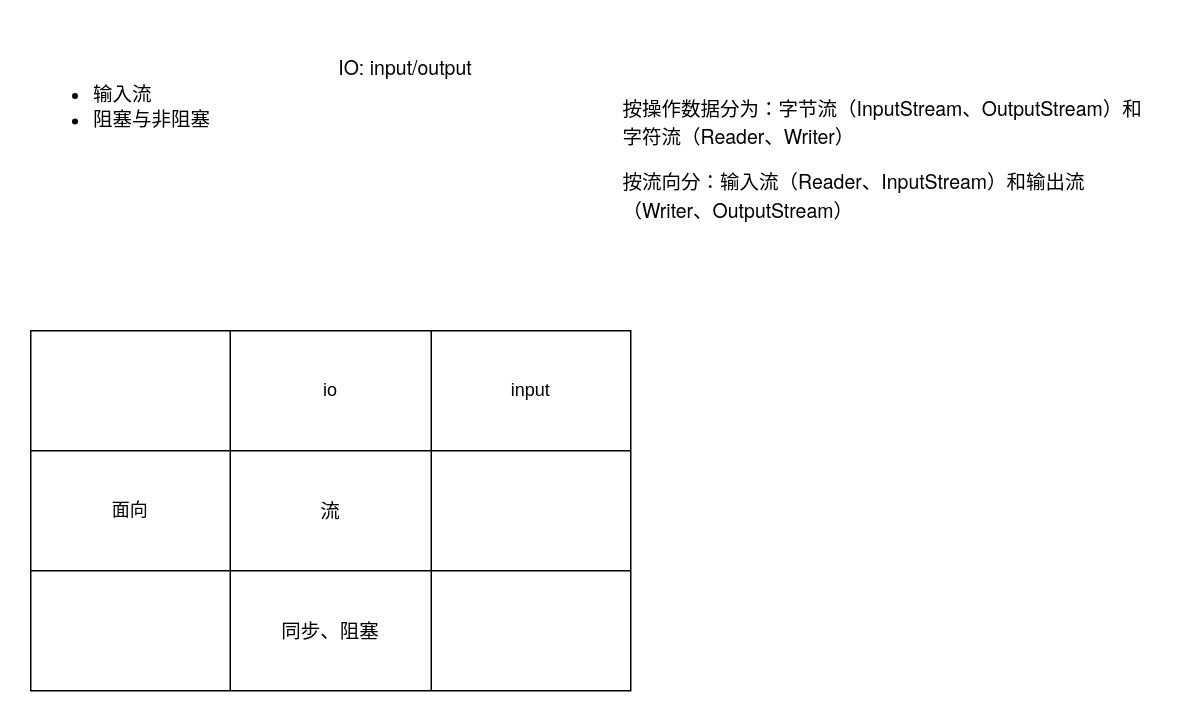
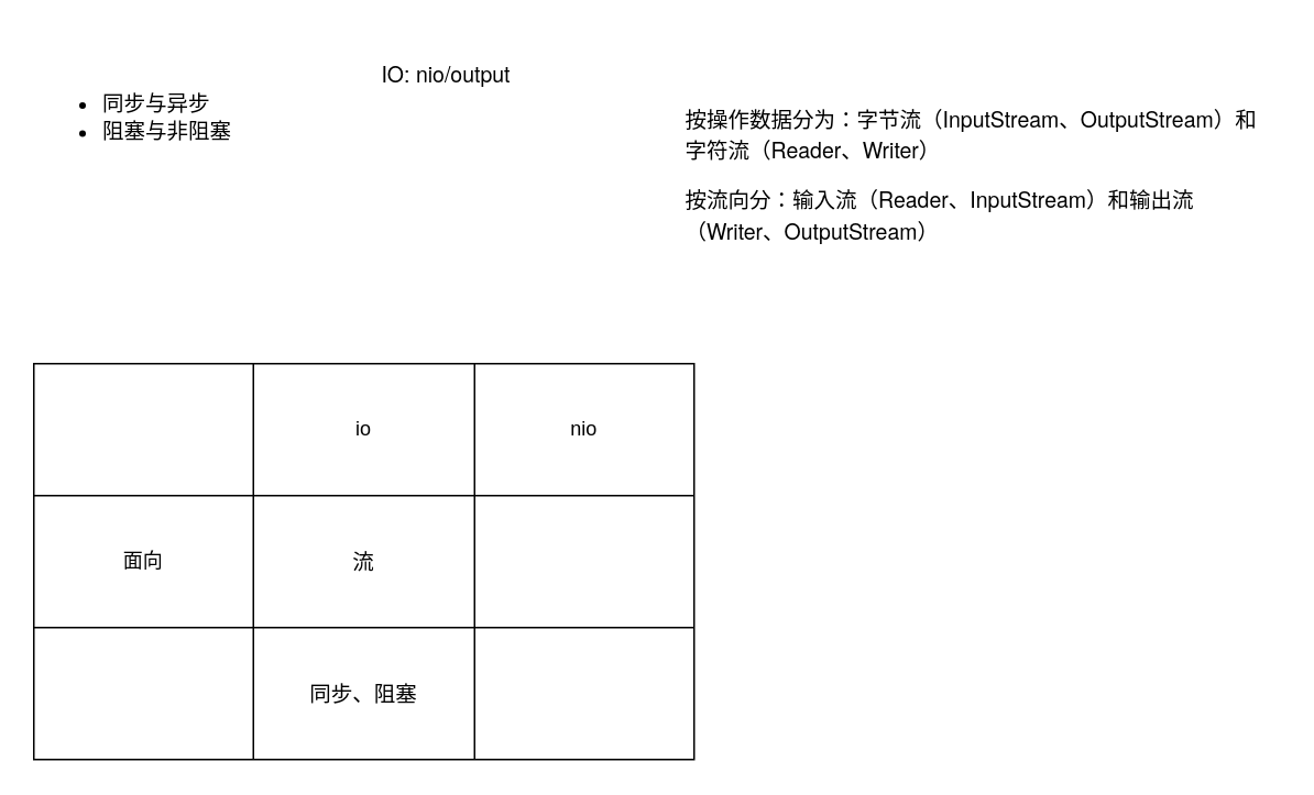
  <mxCell id="0" />
  <mxCell id="1" parent="0" />
  <mxCell id="2" value="" style="shape=table;html=1;whiteSpace=wrap;startSize=0;container=1;collapsible=0;childLayout=tableLayout;" vertex="1" parent="1"><mxGeometry x="20" y="220" width="400" height="240" as="geometry" /></mxCell>
  <mxCell id="3" value="" style="shape=tableRow;horizontal=0;startSize=0;swimlaneHead=0;swimlaneBody=0;top=0;left=0;bottom=0;right=0;collapsible=0;dropTarget=0;fillColor=none;points=[[0,0.5],[1,0.5]];portConstraint=eastwest;" vertex="1" parent="2"><mxGeometry width="400" height="80" as="geometry" /></mxCell>
  <mxCell id="4" value="" style="shape=partialRectangle;html=1;whiteSpace=wrap;connectable=0;fillColor=none;top=0;left=0;bottom=0;right=0;overflow=hidden;" vertex="1" parent="3"><mxGeometry width="133" height="80" as="geometry"><mxRectangle width="133" height="80" as="alternateBounds" /></mxGeometry></mxCell>
  <mxCell id="5" value="io&lt;br&gt;" style="shape=partialRectangle;html=1;whiteSpace=wrap;connectable=0;fillColor=none;top=0;left=0;bottom=0;right=0;overflow=hidden;" vertex="1" parent="3"><mxGeometry x="133" width="134" height="80" as="geometry"><mxRectangle width="134" height="80" as="alternateBounds" /></mxGeometry></mxCell>
- <mxCell id="6" value="input" style="shape=partialRectangle;html=1;whiteSpace=wrap;connectable=0;fillColor=none;top=0;left=0;bottom=0;right=0;overflow=hidden;" vertex="1" parent="3"><mxGeometry x="267" width="133" height="80" as="geometry"><mxRectangle width="133" height="80" as="alternateBounds" /></mxGeometry></mxCell>
+ <mxCell id="6" value="nio" style="shape=partialRectangle;html=1;whiteSpace=wrap;connectable=0;fillColor=none;top=0;left=0;bottom=0;right=0;overflow=hidden;" vertex="1" parent="3"><mxGeometry x="267" width="133" height="80" as="geometry"><mxRectangle width="133" height="80" as="alternateBounds" /></mxGeometry></mxCell>
  <mxCell id="7" value="" style="shape=tableRow;horizontal=0;startSize=0;swimlaneHead=0;swimlaneBody=0;top=0;left=0;bottom=0;right=0;collapsible=0;dropTarget=0;fillColor=none;points=[[0,0.5],[1,0.5]];portConstraint=eastwest;" vertex="1" parent="2"><mxGeometry y="80" width="400" height="80" as="geometry" /></mxCell>
  <mxCell id="8" value="面向" style="shape=partialRectangle;html=1;whiteSpace=wrap;connectable=0;fillColor=none;top=0;left=0;bottom=0;right=0;overflow=hidden;" vertex="1" parent="7"><mxGeometry width="133" height="80" as="geometry"><mxRectangle width="133" height="80" as="alternateBounds" /></mxGeometry></mxCell>
  <mxCell id="9" value="&lt;span style=&quot;font-family: &amp;quot;PingFang SC&amp;quot;, &amp;quot;Microsoft YaHei&amp;quot;, &amp;quot;Helvetica Neue&amp;quot;, Helvetica, Arial, sans-serif; font-size: 13px; text-align: left; background-color: rgb(255, 255, 255);&quot;&gt;流&lt;/span&gt;" style="shape=partialRectangle;html=1;whiteSpace=wrap;connectable=0;fillColor=none;top=0;left=0;bottom=0;right=0;overflow=hidden;" vertex="1" parent="7"><mxGeometry x="133" width="134" height="80" as="geometry"><mxRectangle width="134" height="80" as="alternateBounds" /></mxGeometry></mxCell>
  <mxCell id="10" value="" style="shape=partialRectangle;html=1;whiteSpace=wrap;connectable=0;fillColor=none;top=0;left=0;bottom=0;right=0;overflow=hidden;" vertex="1" parent="7"><mxGeometry x="267" width="133" height="80" as="geometry"><mxRectangle width="133" height="80" as="alternateBounds" /></mxGeometry></mxCell>
  <mxCell id="11" value="" style="shape=tableRow;horizontal=0;startSize=0;swimlaneHead=0;swimlaneBody=0;top=0;left=0;bottom=0;right=0;collapsible=0;dropTarget=0;fillColor=none;points=[[0,0.5],[1,0.5]];portConstraint=eastwest;" vertex="1" parent="2"><mxGeometry y="160" width="400" height="80" as="geometry" /></mxCell>
  <mxCell id="12" value="" style="shape=partialRectangle;html=1;whiteSpace=wrap;connectable=0;fillColor=none;top=0;left=0;bottom=0;right=0;overflow=hidden;" vertex="1" parent="11"><mxGeometry width="133" height="80" as="geometry"><mxRectangle width="133" height="80" as="alternateBounds" /></mxGeometry></mxCell>
  <mxCell id="13" value="&lt;span style=&quot;font-family: &amp;quot;PingFang SC&amp;quot;, &amp;quot;Microsoft YaHei&amp;quot;, &amp;quot;Helvetica Neue&amp;quot;, Helvetica, Arial, sans-serif; font-size: 13px; text-align: left; background-color: rgb(255, 255, 255);&quot;&gt;同步、阻塞&lt;/span&gt;" style="shape=partialRectangle;html=1;whiteSpace=wrap;connectable=0;fillColor=none;top=0;left=0;bottom=0;right=0;overflow=hidden;" vertex="1" parent="11"><mxGeometry x="133" width="134" height="80" as="geometry"><mxRectangle width="134" height="80" as="alternateBounds" /></mxGeometry></mxCell>
  <mxCell id="14" value="" style="shape=partialRectangle;html=1;whiteSpace=wrap;connectable=0;fillColor=none;top=0;left=0;bottom=0;right=0;overflow=hidden;pointerEvents=1;" vertex="1" parent="11"><mxGeometry x="267" width="133" height="80" as="geometry"><mxRectangle width="133" height="80" as="alternateBounds" /></mxGeometry></mxCell>
- <mxCell id="15" value="&lt;ul&gt;&lt;li&gt;&lt;span style=&quot;font-family: &amp;quot;PingFang SC&amp;quot;, &amp;quot;Microsoft YaHei&amp;quot;, &amp;quot;Helvetica Neue&amp;quot;, Helvetica, Arial, sans-serif; font-size: 13px; background-color: rgb(255, 255, 255);&quot;&gt;输入流&lt;/span&gt;&lt;br&gt;&lt;/li&gt;&lt;li&gt;&lt;span style=&quot;font-family: &amp;quot;PingFang SC&amp;quot;, &amp;quot;Microsoft YaHei&amp;quot;, &amp;quot;Helvetica Neue&amp;quot;, Helvetica, Arial, sans-serif; font-size: 13px; background-color: rgb(255, 255, 255);&quot;&gt;阻塞与非阻塞&lt;br&gt;&lt;/span&gt;&lt;/li&gt;&lt;/ul&gt;" style="text;strokeColor=none;fillColor=none;html=1;whiteSpace=wrap;verticalAlign=middle;overflow=hidden;" vertex="1" parent="1"><mxGeometry x="20" y="30" width="130" height="80" as="geometry" /></mxCell>
- <mxCell id="16" value="&lt;span style=&quot;font-family: &amp;quot;PingFang SC&amp;quot;, &amp;quot;Microsoft YaHei&amp;quot;, &amp;quot;Helvetica Neue&amp;quot;, Helvetica, Arial, sans-serif; font-size: 13px; text-align: left; background-color: rgb(255, 255, 255);&quot;&gt;IO: input/output&lt;/span&gt;" style="text;html=1;strokeColor=none;fillColor=none;align=center;verticalAlign=middle;whiteSpace=wrap;rounded=0;" vertex="1" parent="1"><mxGeometry x="200" y="30" width="140" height="30" as="geometry" /></mxCell>
+ <mxCell id="15" value="&lt;ul&gt;&lt;li&gt;&lt;span style=&quot;font-family: &amp;quot;PingFang SC&amp;quot;, &amp;quot;Microsoft YaHei&amp;quot;, &amp;quot;Helvetica Neue&amp;quot;, Helvetica, Arial, sans-serif; font-size: 13px; background-color: rgb(255, 255, 255);&quot;&gt;同步与异步&lt;/span&gt;&lt;br&gt;&lt;/li&gt;&lt;li&gt;&lt;span style=&quot;font-family: &amp;quot;PingFang SC&amp;quot;, &amp;quot;Microsoft YaHei&amp;quot;, &amp;quot;Helvetica Neue&amp;quot;, Helvetica, Arial, sans-serif; font-size: 13px; background-color: rgb(255, 255, 255);&quot;&gt;阻塞与非阻塞&lt;br&gt;&lt;/span&gt;&lt;/li&gt;&lt;/ul&gt;" style="text;strokeColor=none;fillColor=none;html=1;whiteSpace=wrap;verticalAlign=middle;overflow=hidden;" vertex="1" parent="1"><mxGeometry x="20" y="30" width="130" height="80" as="geometry" /></mxCell>
+ <mxCell id="16" value="&lt;span style=&quot;font-family: &amp;quot;PingFang SC&amp;quot;, &amp;quot;Microsoft YaHei&amp;quot;, &amp;quot;Helvetica Neue&amp;quot;, Helvetica, Arial, sans-serif; font-size: 13px; text-align: left; background-color: rgb(255, 255, 255);&quot;&gt;IO: nio/output&lt;/span&gt;" style="text;html=1;strokeColor=none;fillColor=none;align=center;verticalAlign=middle;whiteSpace=wrap;rounded=0;" vertex="1" parent="1"><mxGeometry x="200" y="30" width="140" height="30" as="geometry" /></mxCell>
  <mxCell id="17" value="&lt;p style=&quot;margin: 10px auto; padding: 0px; line-height: 1.5; font-size: 13px; font-family: &amp;quot;PingFang SC&amp;quot;, &amp;quot;Microsoft YaHei&amp;quot;, &amp;quot;Helvetica Neue&amp;quot;, Helvetica, Arial, sans-serif; text-align: left; background-color: rgb(255, 255, 255);&quot;&gt;按操作数据分为：字节流（InputStream、OutputStream）和字符流（Reader、Writer）&lt;/p&gt;&lt;p style=&quot;margin: 10px auto; padding: 0px; line-height: 1.5; font-size: 13px; font-family: &amp;quot;PingFang SC&amp;quot;, &amp;quot;Microsoft YaHei&amp;quot;, &amp;quot;Helvetica Neue&amp;quot;, Helvetica, Arial, sans-serif; text-align: left; background-color: rgb(255, 255, 255);&quot;&gt;按流向分：输入流（Reader、InputStream）和输出流（Writer、OutputStream）&lt;/p&gt;" style="text;html=1;strokeColor=none;fillColor=none;align=center;verticalAlign=middle;whiteSpace=wrap;rounded=0;" vertex="1" parent="1"><mxGeometry x="414" y="20" width="360" height="170" as="geometry" /></mxCell>
